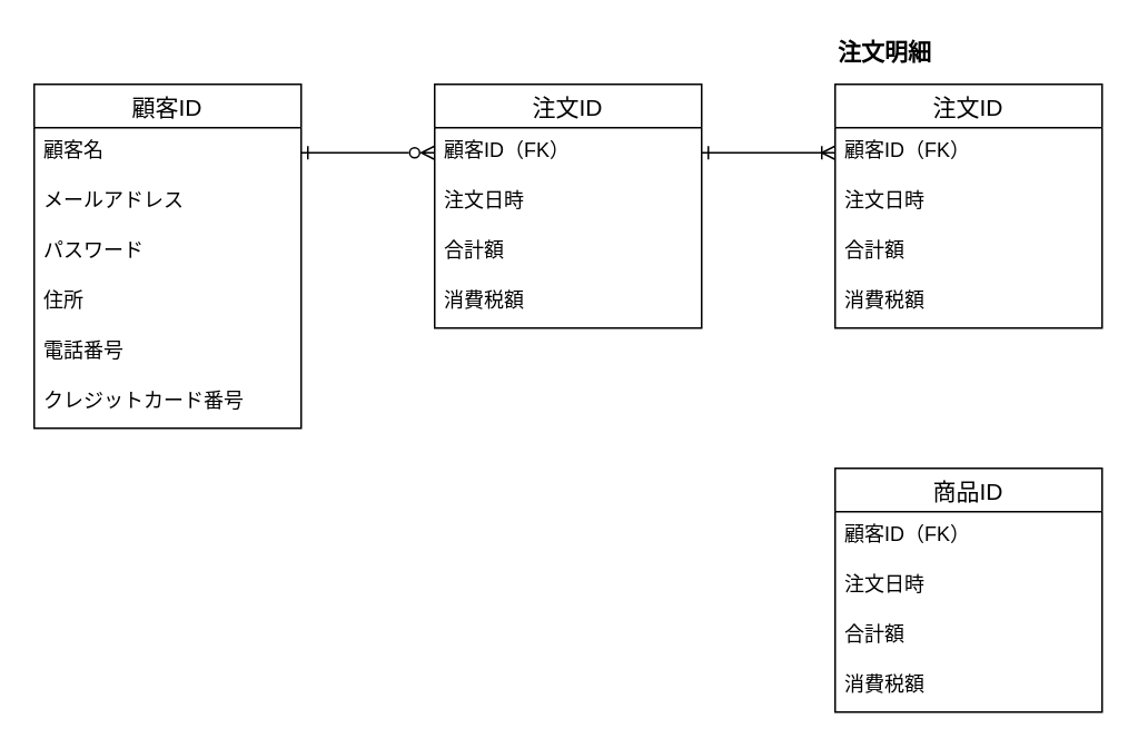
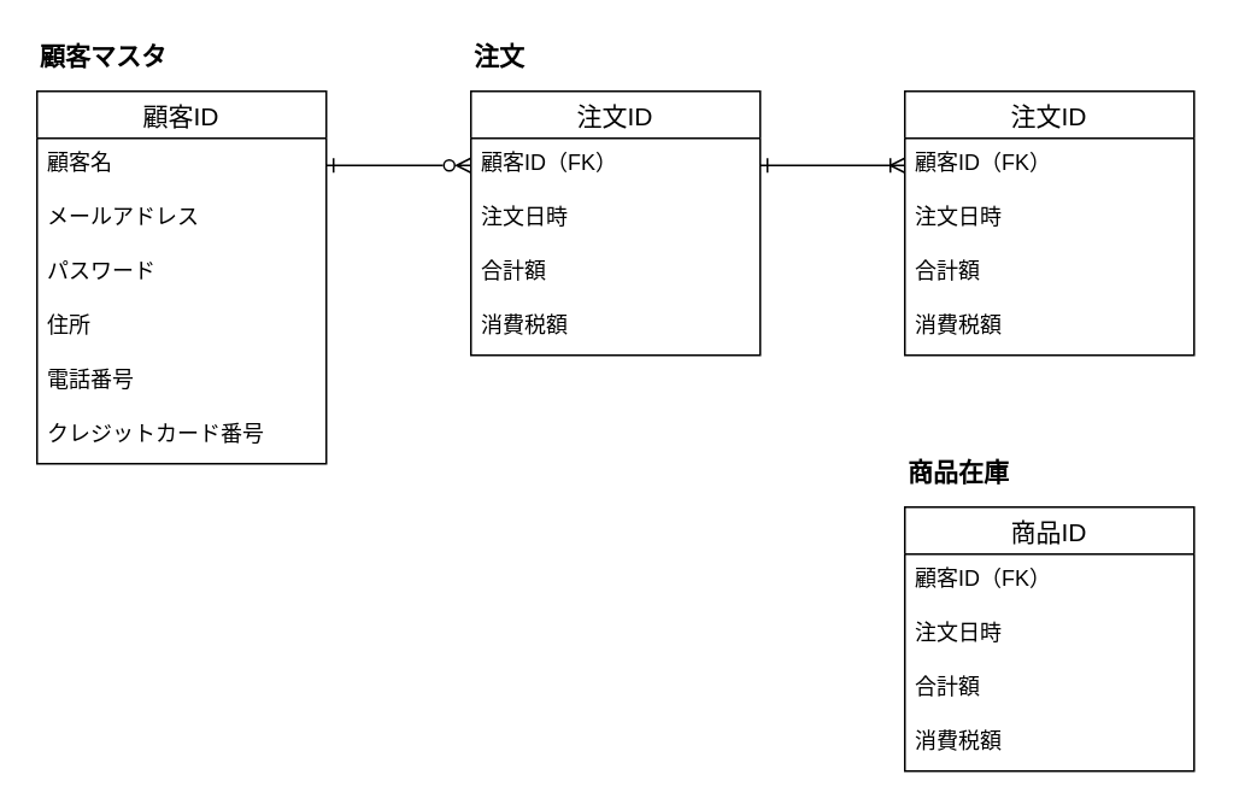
  <mxCell id="0" />
  <mxCell id="1" parent="0" />
  <mxCell id="2" value="顧客ID" style="swimlane;fontStyle=0;childLayout=stackLayout;horizontal=1;startSize=26;horizontalStack=0;resizeParent=1;resizeParentMax=0;resizeLast=0;collapsible=1;marginBottom=0;align=center;fontSize=14;" vertex="1" parent="1"><mxGeometry x="20" y="50" width="160" height="206" as="geometry" /></mxCell>
  <mxCell id="3" value="顧客名" style="text;strokeColor=none;fillColor=none;spacingLeft=4;spacingRight=4;overflow=hidden;rotatable=0;points=[[0,0.5],[1,0.5]];portConstraint=eastwest;fontSize=12;" vertex="1" parent="2"><mxGeometry y="26" width="160" height="30" as="geometry" /></mxCell>
  <mxCell id="4" value="メールアドレス" style="text;strokeColor=none;fillColor=none;spacingLeft=4;spacingRight=4;overflow=hidden;rotatable=0;points=[[0,0.5],[1,0.5]];portConstraint=eastwest;fontSize=12;" vertex="1" parent="2"><mxGeometry y="56" width="160" height="30" as="geometry" /></mxCell>
  <mxCell id="5" value="パスワード" style="text;strokeColor=none;fillColor=none;spacingLeft=4;spacingRight=4;overflow=hidden;rotatable=0;points=[[0,0.5],[1,0.5]];portConstraint=eastwest;fontSize=12;" vertex="1" parent="2"><mxGeometry y="86" width="160" height="30" as="geometry" /></mxCell>
  <mxCell id="6" value="住所" style="text;strokeColor=none;fillColor=none;spacingLeft=4;spacingRight=4;overflow=hidden;rotatable=0;points=[[0,0.5],[1,0.5]];portConstraint=eastwest;fontSize=12;" vertex="1" parent="2"><mxGeometry y="116" width="160" height="30" as="geometry" /></mxCell>
  <mxCell id="7" value="電話番号" style="text;strokeColor=none;fillColor=none;spacingLeft=4;spacingRight=4;overflow=hidden;rotatable=0;points=[[0,0.5],[1,0.5]];portConstraint=eastwest;fontSize=12;" vertex="1" parent="2"><mxGeometry y="146" width="160" height="30" as="geometry" /></mxCell>
  <mxCell id="8" value="クレジットカード番号" style="text;strokeColor=none;fillColor=none;spacingLeft=4;spacingRight=4;overflow=hidden;rotatable=0;points=[[0,0.5],[1,0.5]];portConstraint=eastwest;fontSize=12;" vertex="1" parent="2"><mxGeometry y="176" width="160" height="30" as="geometry" /></mxCell>
+ <mxCell id="9" value="&lt;font style=&quot;font-size: 14px&quot;&gt;&lt;b&gt;顧客マスタ&lt;/b&gt;&lt;/font&gt;" style="text;html=1;resizable=0;autosize=1;align=left;verticalAlign=middle;points=[];fillColor=none;strokeColor=none;rounded=0;fontSize=15;" vertex="1" parent="1"><mxGeometry x="20" y="20" width="90" height="20" as="geometry" /></mxCell>
  <mxCell id="10" value="注文ID" style="swimlane;fontStyle=0;childLayout=stackLayout;horizontal=1;startSize=26;horizontalStack=0;resizeParent=1;resizeParentMax=0;resizeLast=0;collapsible=1;marginBottom=0;align=center;fontSize=14;" vertex="1" parent="1"><mxGeometry x="260" y="50" width="160" height="146" as="geometry" /></mxCell>
  <mxCell id="11" value="顧客ID（FK）" style="text;strokeColor=none;fillColor=none;spacingLeft=4;spacingRight=4;overflow=hidden;rotatable=0;points=[[0,0.5],[1,0.5]];portConstraint=eastwest;fontSize=12;" vertex="1" parent="10"><mxGeometry y="26" width="160" height="30" as="geometry" /></mxCell>
  <mxCell id="12" value="注文日時" style="text;strokeColor=none;fillColor=none;spacingLeft=4;spacingRight=4;overflow=hidden;rotatable=0;points=[[0,0.5],[1,0.5]];portConstraint=eastwest;fontSize=12;" vertex="1" parent="10"><mxGeometry y="56" width="160" height="30" as="geometry" /></mxCell>
  <mxCell id="13" value="合計額" style="text;strokeColor=none;fillColor=none;spacingLeft=4;spacingRight=4;overflow=hidden;rotatable=0;points=[[0,0.5],[1,0.5]];portConstraint=eastwest;fontSize=12;" vertex="1" parent="10"><mxGeometry y="86" width="160" height="30" as="geometry" /></mxCell>
  <mxCell id="14" value="消費税額" style="text;strokeColor=none;fillColor=none;spacingLeft=4;spacingRight=4;overflow=hidden;rotatable=0;points=[[0,0.5],[1,0.5]];portConstraint=eastwest;fontSize=12;" vertex="1" parent="10"><mxGeometry y="116" width="160" height="30" as="geometry" /></mxCell>
+ <mxCell id="15" value="&lt;font style=&quot;font-size: 14px&quot;&gt;&lt;b&gt;注文&lt;/b&gt;&lt;/font&gt;" style="text;html=1;resizable=0;autosize=1;align=left;verticalAlign=middle;points=[];fillColor=none;strokeColor=none;rounded=0;fontSize=15;" vertex="1" parent="1"><mxGeometry x="260" y="20" width="40" height="20" as="geometry" /></mxCell>
  <mxCell id="16" value="注文ID" style="swimlane;fontStyle=0;childLayout=stackLayout;horizontal=1;startSize=26;horizontalStack=0;resizeParent=1;resizeParentMax=0;resizeLast=0;collapsible=1;marginBottom=0;align=center;fontSize=14;" vertex="1" parent="1"><mxGeometry x="500" y="50" width="160" height="146" as="geometry" /></mxCell>
  <mxCell id="17" value="顧客ID（FK）" style="text;strokeColor=none;fillColor=none;spacingLeft=4;spacingRight=4;overflow=hidden;rotatable=0;points=[[0,0.5],[1,0.5]];portConstraint=eastwest;fontSize=12;" vertex="1" parent="16"><mxGeometry y="26" width="160" height="30" as="geometry" /></mxCell>
  <mxCell id="18" value="注文日時" style="text;strokeColor=none;fillColor=none;spacingLeft=4;spacingRight=4;overflow=hidden;rotatable=0;points=[[0,0.5],[1,0.5]];portConstraint=eastwest;fontSize=12;" vertex="1" parent="16"><mxGeometry y="56" width="160" height="30" as="geometry" /></mxCell>
  <mxCell id="19" value="合計額" style="text;strokeColor=none;fillColor=none;spacingLeft=4;spacingRight=4;overflow=hidden;rotatable=0;points=[[0,0.5],[1,0.5]];portConstraint=eastwest;fontSize=12;" vertex="1" parent="16"><mxGeometry y="86" width="160" height="30" as="geometry" /></mxCell>
  <mxCell id="20" value="消費税額" style="text;strokeColor=none;fillColor=none;spacingLeft=4;spacingRight=4;overflow=hidden;rotatable=0;points=[[0,0.5],[1,0.5]];portConstraint=eastwest;fontSize=12;" vertex="1" parent="16"><mxGeometry y="116" width="160" height="30" as="geometry" /></mxCell>
- <mxCell id="21" value="&lt;font style=&quot;font-size: 14px&quot;&gt;&lt;b&gt;注文明細&lt;/b&gt;&lt;/font&gt;" style="text;html=1;resizable=0;autosize=1;align=left;verticalAlign=middle;points=[];fillColor=none;strokeColor=none;rounded=0;fontSize=15;" vertex="1" parent="1"><mxGeometry x="500" y="20" width="70" height="20" as="geometry" /></mxCell>
  <mxCell id="22" style="edgeStyle=orthogonalEdgeStyle;rounded=0;orthogonalLoop=1;jettySize=auto;html=1;exitX=1;exitY=0.5;exitDx=0;exitDy=0;entryX=0;entryY=0.5;entryDx=0;entryDy=0;fontSize=14;startArrow=ERone;startFill=0;endArrow=ERzeroToMany;endFill=0;strokeColor=default;" edge="1" parent="1" source="3" target="11"><mxGeometry relative="1" as="geometry" /></mxCell>
  <mxCell id="23" style="edgeStyle=orthogonalEdgeStyle;rounded=0;orthogonalLoop=1;jettySize=auto;html=1;exitX=1;exitY=0.5;exitDx=0;exitDy=0;entryX=0;entryY=0.5;entryDx=0;entryDy=0;fontSize=14;startArrow=ERone;startFill=0;endArrow=ERoneToMany;endFill=0;strokeColor=default;" edge="1" parent="1" source="11" target="17"><mxGeometry relative="1" as="geometry" /></mxCell>
  <mxCell id="24" value="商品ID" style="swimlane;fontStyle=0;childLayout=stackLayout;horizontal=1;startSize=26;horizontalStack=0;resizeParent=1;resizeParentMax=0;resizeLast=0;collapsible=1;marginBottom=0;align=center;fontSize=14;" vertex="1" parent="1"><mxGeometry x="500" y="280" width="160" height="146" as="geometry" /></mxCell>
  <mxCell id="25" value="顧客ID（FK）" style="text;strokeColor=none;fillColor=none;spacingLeft=4;spacingRight=4;overflow=hidden;rotatable=0;points=[[0,0.5],[1,0.5]];portConstraint=eastwest;fontSize=12;" vertex="1" parent="24"><mxGeometry y="26" width="160" height="30" as="geometry" /></mxCell>
  <mxCell id="26" value="注文日時" style="text;strokeColor=none;fillColor=none;spacingLeft=4;spacingRight=4;overflow=hidden;rotatable=0;points=[[0,0.5],[1,0.5]];portConstraint=eastwest;fontSize=12;" vertex="1" parent="24"><mxGeometry y="56" width="160" height="30" as="geometry" /></mxCell>
  <mxCell id="27" value="合計額" style="text;strokeColor=none;fillColor=none;spacingLeft=4;spacingRight=4;overflow=hidden;rotatable=0;points=[[0,0.5],[1,0.5]];portConstraint=eastwest;fontSize=12;" vertex="1" parent="24"><mxGeometry y="86" width="160" height="30" as="geometry" /></mxCell>
  <mxCell id="28" value="消費税額" style="text;strokeColor=none;fillColor=none;spacingLeft=4;spacingRight=4;overflow=hidden;rotatable=0;points=[[0,0.5],[1,0.5]];portConstraint=eastwest;fontSize=12;" vertex="1" parent="24"><mxGeometry y="116" width="160" height="30" as="geometry" /></mxCell>
+ <mxCell id="29" value="&lt;span style=&quot;font-size: 14px&quot;&gt;&lt;b&gt;商品在庫&lt;/b&gt;&lt;/span&gt;" style="text;html=1;resizable=0;autosize=1;align=left;verticalAlign=middle;points=[];fillColor=none;strokeColor=none;rounded=0;fontSize=15;" vertex="1" parent="1"><mxGeometry x="500" y="250" width="70" height="20" as="geometry" /></mxCell>
